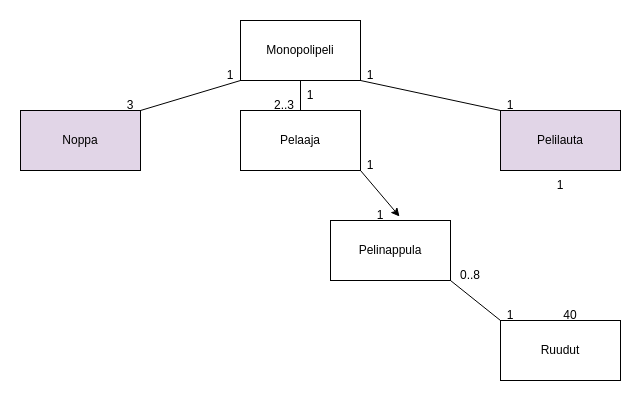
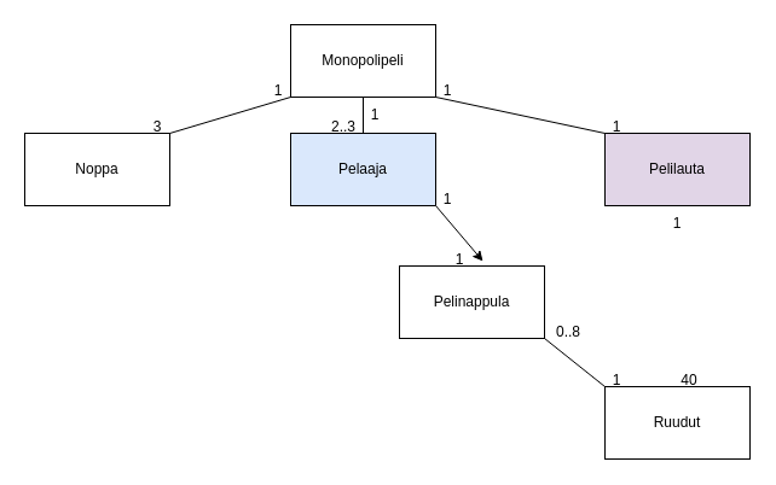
  <mxCell id="0" />
  <mxCell id="1" parent="0" />
  <mxCell id="2" value="Monopolipeli" style="rounded=0;whiteSpace=wrap;html=1;" vertex="1" parent="1"><mxGeometry x="240" y="20" width="120" height="60" as="geometry" /></mxCell>
- <mxCell id="3" value="Noppa" style="rounded=0;whiteSpace=wrap;html=1;fillColor=#e1d5e7;" vertex="1" parent="1"><mxGeometry x="20" y="110" width="120" height="60" as="geometry" /></mxCell>
- <mxCell id="4" value="Pelaaja" style="rounded=0;whiteSpace=wrap;html=1;" vertex="1" parent="1"><mxGeometry x="240" y="110" width="120" height="60" as="geometry" /></mxCell>
+ <mxCell id="3" value="Noppa" style="rounded=0;whiteSpace=wrap;html=1;" vertex="1" parent="1"><mxGeometry x="20" y="110" width="120" height="60" as="geometry" /></mxCell>
+ <mxCell id="4" value="Pelaaja" style="rounded=0;whiteSpace=wrap;html=1;fillColor=#dae8fc;" vertex="1" parent="1"><mxGeometry x="240" y="110" width="120" height="60" as="geometry" /></mxCell>
  <mxCell id="5" value="Pelilauta" style="rounded=0;whiteSpace=wrap;html=1;fillColor=#e1d5e7;" vertex="1" parent="1"><mxGeometry x="500" y="110" width="120" height="60" as="geometry" /></mxCell>
  <mxCell id="6" value="Pelinappula" style="rounded=0;whiteSpace=wrap;html=1;" vertex="1" parent="1"><mxGeometry x="330" y="220" width="120" height="60" as="geometry" /></mxCell>
  <mxCell id="7" value="Ruudut" style="rounded=0;whiteSpace=wrap;html=1;" vertex="1" parent="1"><mxGeometry x="500" y="320" width="120" height="60" as="geometry" /></mxCell>
  <mxCell id="8" value="" style="endArrow=none;html=1;rounded=0;entryX=0;entryY=1;entryDx=0;entryDy=0;" edge="1" parent="1" target="2"><mxGeometry width="50" height="50" relative="1" as="geometry"><mxPoint x="140" y="110" as="sourcePoint" /><mxPoint x="190" y="60" as="targetPoint" /><Array as="points" /></mxGeometry></mxCell>
  <mxCell id="9" value="" style="endArrow=none;html=1;rounded=0;entryX=0.5;entryY=1;entryDx=0;entryDy=0;" edge="1" parent="1" target="2"><mxGeometry width="50" height="50" relative="1" as="geometry"><mxPoint x="300" y="110" as="sourcePoint" /><mxPoint x="350" y="60" as="targetPoint" /></mxGeometry></mxCell>
  <mxCell id="10" value="" style="endArrow=none;html=1;rounded=0;entryX=1;entryY=1;entryDx=0;entryDy=0;" edge="1" parent="1" target="2"><mxGeometry width="50" height="50" relative="1" as="geometry"><mxPoint x="500" y="110" as="sourcePoint" /><mxPoint x="550" y="60" as="targetPoint" /></mxGeometry></mxCell>
  <mxCell id="11" value="" style="endArrow=classic;html=1;rounded=0;entryX=0.575;entryY=-0.067;entryDx=0;entryDy=0;entryPerimeter=0;" edge="1" parent="1" target="6"><mxGeometry width="50" height="50" relative="1" as="geometry"><mxPoint x="360" y="170" as="sourcePoint" /><mxPoint x="410" y="120" as="targetPoint" /></mxGeometry></mxCell>
  <mxCell id="12" value="" style="endArrow=none;html=1;rounded=0;entryX=0;entryY=0;entryDx=0;entryDy=0;" edge="1" parent="1" target="7"><mxGeometry width="50" height="50" relative="1" as="geometry"><mxPoint x="450" y="280" as="sourcePoint" /><mxPoint x="500" y="230" as="targetPoint" /></mxGeometry></mxCell>
  <mxCell id="13" value="&lt;div&gt;3&lt;br&gt;&lt;/div&gt;" style="text;html=1;strokeColor=none;fillColor=none;align=center;verticalAlign=middle;whiteSpace=wrap;rounded=0;" vertex="1" parent="1"><mxGeometry x="100" y="90" width="60" height="30" as="geometry" /></mxCell>
  <mxCell id="14" value="1" style="text;html=1;strokeColor=none;fillColor=none;align=center;verticalAlign=middle;whiteSpace=wrap;rounded=0;" vertex="1" parent="1"><mxGeometry x="200" y="60" width="60" height="30" as="geometry" /></mxCell>
  <mxCell id="15" value="1" style="text;html=1;strokeColor=none;fillColor=none;align=center;verticalAlign=middle;whiteSpace=wrap;rounded=0;" vertex="1" parent="1"><mxGeometry x="280" y="80" width="60" height="30" as="geometry" /></mxCell>
  <mxCell id="16" value="2..3" style="text;html=1;strokeColor=none;fillColor=none;align=center;verticalAlign=middle;whiteSpace=wrap;rounded=0;" vertex="1" parent="1"><mxGeometry x="254" y="90" width="60" height="30" as="geometry" /></mxCell>
  <mxCell id="17" value="1" style="text;html=1;strokeColor=none;fillColor=none;align=center;verticalAlign=middle;whiteSpace=wrap;rounded=0;" vertex="1" parent="1"><mxGeometry x="340" y="60" width="60" height="30" as="geometry" /></mxCell>
  <mxCell id="18" value="1" style="text;html=1;strokeColor=none;fillColor=none;align=center;verticalAlign=middle;whiteSpace=wrap;rounded=0;" vertex="1" parent="1"><mxGeometry x="480" y="90" width="60" height="30" as="geometry" /></mxCell>
  <mxCell id="19" value="1" style="text;html=1;strokeColor=none;fillColor=none;align=center;verticalAlign=middle;whiteSpace=wrap;rounded=0;" vertex="1" parent="1"><mxGeometry x="350" y="200" width="60" height="30" as="geometry" /></mxCell>
  <mxCell id="20" value="1" style="text;html=1;strokeColor=none;fillColor=none;align=center;verticalAlign=middle;whiteSpace=wrap;rounded=0;" vertex="1" parent="1"><mxGeometry x="340" y="150" width="60" height="30" as="geometry" /></mxCell>
  <mxCell id="21" value="0..8" style="text;html=1;strokeColor=none;fillColor=none;align=center;verticalAlign=middle;whiteSpace=wrap;rounded=0;" vertex="1" parent="1"><mxGeometry x="440" y="260" width="60" height="30" as="geometry" /></mxCell>
  <mxCell id="22" value="1" style="text;html=1;strokeColor=none;fillColor=none;align=center;verticalAlign=middle;whiteSpace=wrap;rounded=0;" vertex="1" parent="1"><mxGeometry x="480" y="300" width="60" height="30" as="geometry" /></mxCell>
  <mxCell id="23" value="40" style="text;html=1;strokeColor=none;fillColor=none;align=center;verticalAlign=middle;whiteSpace=wrap;rounded=0;" vertex="1" parent="1"><mxGeometry x="540" y="300" width="60" height="30" as="geometry" /></mxCell>
  <mxCell id="24" value="1" style="text;html=1;strokeColor=none;fillColor=none;align=center;verticalAlign=middle;whiteSpace=wrap;rounded=0;" vertex="1" parent="1"><mxGeometry x="530" y="170" width="60" height="30" as="geometry" /></mxCell>
